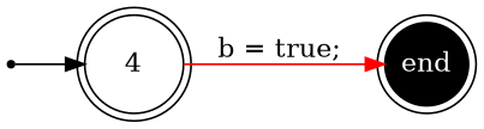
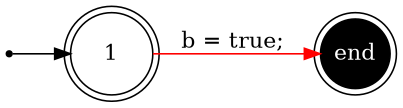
  digraph {
    rankdir=LR
    node [fixedsize=true shape=doublecircle]
-   n1 [label=4]
+   n1 [label=1]
    n2 [fillcolor=black fontcolor=white label=end style=filled]
    s93824993171440 [shape=point fixedsize=""]
    n1 -> n2 [color=red label="b = true; "]
    s93824993171440 -> n1 [color=black]
  }
